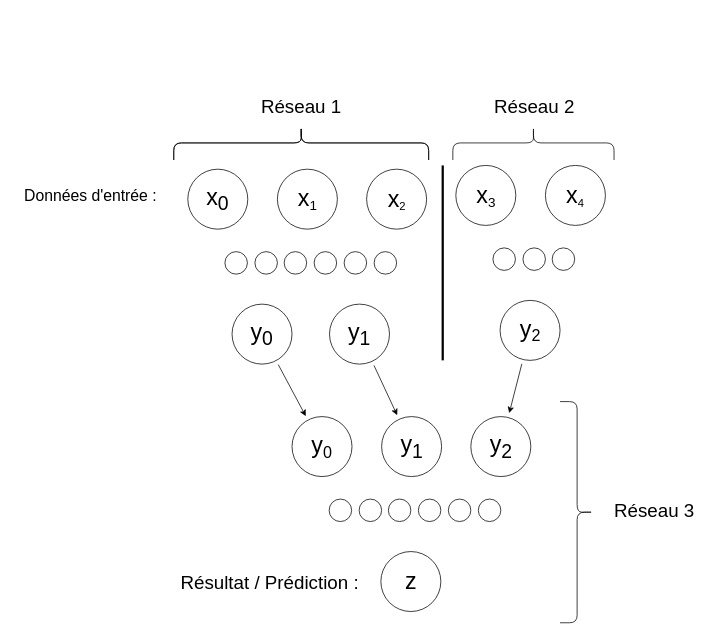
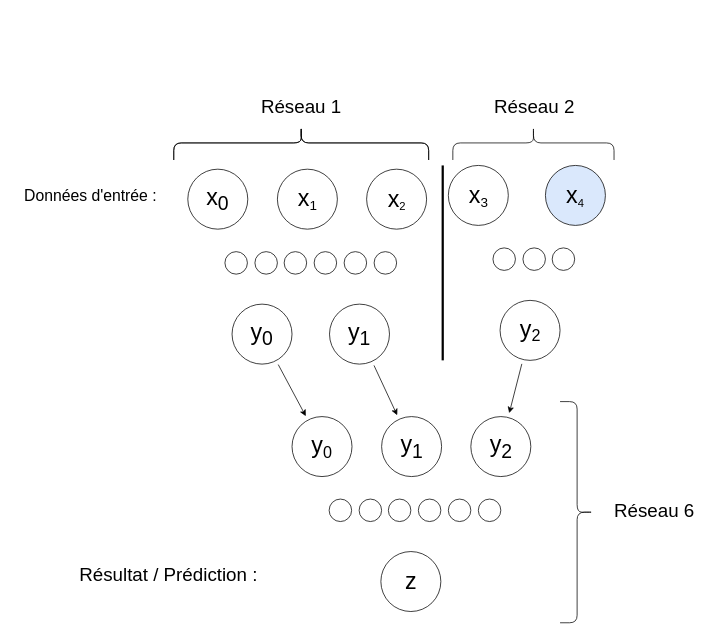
  <mxCell id="0" />
  <mxCell id="1" parent="0" />
  <mxCell id="2" value=" &lt;p style=&quot;font-size: 31px;&quot;&gt;x&lt;sub&gt;0&lt;/sub&gt;&lt;/p&gt;" style="ellipse;whiteSpace=wrap;html=1;aspect=fixed;" parent="1" vertex="1"><mxGeometry x="250" y="225" width="80" height="80" as="geometry" /></mxCell>
  <mxCell id="3" style="rounded=0;orthogonalLoop=1;jettySize=auto;html=1;targetPerimeterSpacing=6;sourcePerimeterSpacing=6;" parent="1" source="4" target="30" edge="1"><mxGeometry relative="1" as="geometry" /></mxCell>
  <mxCell id="4" value="&lt;font style=&quot;font-size: 31px;&quot;&gt;y&lt;sub&gt;1&lt;/sub&gt;&lt;/font&gt;" style="ellipse;whiteSpace=wrap;html=1;aspect=fixed;" parent="1" vertex="1"><mxGeometry x="439" y="405" width="80" height="80" as="geometry" /></mxCell>
  <mxCell id="5" style="rounded=0;orthogonalLoop=1;jettySize=auto;html=1;targetPerimeterSpacing=6;sourcePerimeterSpacing=6;" parent="1" source="6" target="22" edge="1"><mxGeometry relative="1" as="geometry" /></mxCell>
  <mxCell id="6" value="&lt;font style=&quot;font-size: 31px;&quot;&gt;y&lt;sub&gt;0&lt;/sub&gt;&lt;/font&gt;" style="ellipse;whiteSpace=wrap;html=1;aspect=fixed;" parent="1" vertex="1"><mxGeometry x="309" y="405" width="80" height="80" as="geometry" /></mxCell>
  <mxCell id="7" value="" style="ellipse;whiteSpace=wrap;html=1;aspect=fixed;" parent="1" vertex="1"><mxGeometry x="299.5" y="335" width="30" height="30" as="geometry" /></mxCell>
  <mxCell id="8" value="" style="ellipse;whiteSpace=wrap;html=1;aspect=fixed;" parent="1" vertex="1"><mxGeometry x="339.5" y="335" width="30" height="30" as="geometry" /></mxCell>
  <mxCell id="9" value="" style="ellipse;whiteSpace=wrap;html=1;aspect=fixed;" parent="1" vertex="1"><mxGeometry x="378.5" y="335" width="30" height="30" as="geometry" /></mxCell>
  <mxCell id="10" value="" style="ellipse;whiteSpace=wrap;html=1;aspect=fixed;" parent="1" vertex="1"><mxGeometry x="418.5" y="335" width="30" height="30" as="geometry" /></mxCell>
  <mxCell id="11" value="" style="ellipse;whiteSpace=wrap;html=1;aspect=fixed;" parent="1" vertex="1"><mxGeometry x="458.5" y="335" width="30" height="30" as="geometry" /></mxCell>
  <mxCell id="12" value="" style="ellipse;whiteSpace=wrap;html=1;aspect=fixed;" parent="1" vertex="1"><mxGeometry x="498.5" y="335" width="30" height="30" as="geometry" /></mxCell>
  <mxCell id="13" value=" &lt;p style=&quot;&quot;&gt;&lt;span style=&quot;font-size: 31px;&quot;&gt;x&lt;/span&gt;&lt;span style=&quot;font-size: 21.528px;&quot;&gt;&lt;sub&gt;1&lt;/sub&gt;&lt;/span&gt;&lt;/p&gt;" style="ellipse;whiteSpace=wrap;html=1;aspect=fixed;" parent="1" vertex="1"><mxGeometry x="369.5" y="225" width="80" height="80" as="geometry" /></mxCell>
  <mxCell id="14" value=" &lt;p style=&quot;&quot;&gt;&lt;span style=&quot;font-size: 31px;&quot;&gt;x&lt;/span&gt;&lt;span style=&quot;font-size: 17.94px;&quot;&gt;&lt;sub&gt;2&lt;/sub&gt;&lt;/span&gt;&lt;/p&gt;" style="ellipse;whiteSpace=wrap;html=1;aspect=fixed;" parent="1" vertex="1"><mxGeometry x="488.5" y="225" width="80" height="80" as="geometry" /></mxCell>
- <mxCell id="15" value=" &lt;p style=&quot;&quot;&gt;&lt;span style=&quot;font-size: 31px;&quot;&gt;x&lt;/span&gt;&lt;span style=&quot;font-size: 21.528px;&quot;&gt;&lt;sub&gt;3&lt;/sub&gt;&lt;/span&gt;&lt;/p&gt;" style="ellipse;whiteSpace=wrap;html=1;aspect=fixed;" parent="1" vertex="1"><mxGeometry x="607.5" y="220" width="80" height="80" as="geometry" /></mxCell>
+ <mxCell id="15" value=" &lt;p style=&quot;&quot;&gt;&lt;span style=&quot;font-size: 31px;&quot;&gt;x&lt;/span&gt;&lt;span style=&quot;font-size: 21.528px;&quot;&gt;&lt;sub&gt;3&lt;/sub&gt;&lt;/span&gt;&lt;/p&gt;" style="ellipse;whiteSpace=wrap;html=1;aspect=fixed;" parent="1" vertex="1"><mxGeometry x="597.5" y="220" width="80" height="80" as="geometry" /></mxCell>
  <mxCell id="16" style="rounded=0;orthogonalLoop=1;jettySize=auto;html=1;targetPerimeterSpacing=6;sourcePerimeterSpacing=6;" parent="1" source="17" target="31" edge="1"><mxGeometry relative="1" as="geometry" /></mxCell>
  <mxCell id="17" value="&lt;font style=&quot;font-size: 31px;&quot;&gt;y&lt;/font&gt;&lt;font style=&quot;font-size: 25.833px;&quot;&gt;&lt;sub&gt;2&lt;/sub&gt;&lt;/font&gt;" style="ellipse;whiteSpace=wrap;html=1;aspect=fixed;" parent="1" vertex="1"><mxGeometry x="666.5" y="400" width="80" height="80" as="geometry" /></mxCell>
  <mxCell id="18" value="" style="ellipse;whiteSpace=wrap;html=1;aspect=fixed;" parent="1" vertex="1"><mxGeometry x="657" y="330" width="30" height="30" as="geometry" /></mxCell>
  <mxCell id="19" value="" style="ellipse;whiteSpace=wrap;html=1;aspect=fixed;" parent="1" vertex="1"><mxGeometry x="697" y="330" width="30" height="30" as="geometry" /></mxCell>
  <mxCell id="20" value="" style="ellipse;whiteSpace=wrap;html=1;aspect=fixed;" parent="1" vertex="1"><mxGeometry x="736" y="330" width="30" height="30" as="geometry" /></mxCell>
- <mxCell id="21" value=" &lt;p style=&quot;&quot;&gt;&lt;span style=&quot;font-size: 31px;&quot;&gt;x&lt;/span&gt;&lt;span style=&quot;font-size: 17.94px;&quot;&gt;&lt;sub&gt;4&lt;/sub&gt;&lt;/span&gt;&lt;/p&gt;" style="ellipse;whiteSpace=wrap;html=1;aspect=fixed;" parent="1" vertex="1"><mxGeometry x="727" y="220" width="80" height="80" as="geometry" /></mxCell>
+ <mxCell id="21" value=" &lt;p style=&quot;&quot;&gt;&lt;span style=&quot;font-size: 31px;&quot;&gt;x&lt;/span&gt;&lt;span style=&quot;font-size: 17.94px;&quot;&gt;&lt;sub&gt;4&lt;/sub&gt;&lt;/span&gt;&lt;/p&gt;" style="ellipse;whiteSpace=wrap;html=1;aspect=fixed;fillColor=#dae8fc;" parent="1" vertex="1"><mxGeometry x="727" y="220" width="80" height="80" as="geometry" /></mxCell>
  <mxCell id="22" value=" &lt;p style=&quot;&quot;&gt;&lt;sub style=&quot;&quot;&gt;&lt;span style=&quot;font-size: 31px;&quot;&gt;y&lt;/span&gt;&lt;span style=&quot;font-size: 25.833px;&quot;&gt;&lt;sub&gt;0&lt;/sub&gt;&lt;/span&gt;&lt;/sub&gt;&lt;/p&gt;" style="ellipse;whiteSpace=wrap;html=1;aspect=fixed;" parent="1" vertex="1"><mxGeometry x="389" y="555" width="80" height="80" as="geometry" /></mxCell>
  <mxCell id="23" value="&lt;span style=&quot;font-size: 31px;&quot;&gt;z&lt;/span&gt;" style="ellipse;whiteSpace=wrap;html=1;aspect=fixed;" parent="1" vertex="1"><mxGeometry x="507.5" y="735" width="80" height="80" as="geometry" /></mxCell>
  <mxCell id="24" value="" style="ellipse;whiteSpace=wrap;html=1;aspect=fixed;" parent="1" vertex="1"><mxGeometry x="438.5" y="665" width="30" height="30" as="geometry" /></mxCell>
  <mxCell id="25" value="" style="ellipse;whiteSpace=wrap;html=1;aspect=fixed;" parent="1" vertex="1"><mxGeometry x="478.5" y="665" width="30" height="30" as="geometry" /></mxCell>
  <mxCell id="26" value="" style="ellipse;whiteSpace=wrap;html=1;aspect=fixed;" parent="1" vertex="1"><mxGeometry x="517.5" y="665" width="30" height="30" as="geometry" /></mxCell>
  <mxCell id="27" value="" style="ellipse;whiteSpace=wrap;html=1;aspect=fixed;" parent="1" vertex="1"><mxGeometry x="557.5" y="665" width="30" height="30" as="geometry" /></mxCell>
  <mxCell id="28" value="" style="ellipse;whiteSpace=wrap;html=1;aspect=fixed;" parent="1" vertex="1"><mxGeometry x="597.5" y="665" width="30" height="30" as="geometry" /></mxCell>
  <mxCell id="29" value="" style="ellipse;whiteSpace=wrap;html=1;aspect=fixed;" parent="1" vertex="1"><mxGeometry x="637.5" y="665" width="30" height="30" as="geometry" /></mxCell>
  <mxCell id="30" value=" &lt;p style=&quot;&quot;&gt;&lt;span style=&quot;font-size: 31px;&quot;&gt;y&lt;sub&gt;1&lt;/sub&gt;&lt;/span&gt;&lt;/p&gt;" style="ellipse;whiteSpace=wrap;html=1;aspect=fixed;" parent="1" vertex="1"><mxGeometry x="508.5" y="555" width="80" height="80" as="geometry" /></mxCell>
  <mxCell id="31" value=" &lt;p style=&quot;&quot;&gt;&lt;span style=&quot;font-size: 31px;&quot;&gt;y&lt;sub&gt;2&lt;/sub&gt;&lt;/span&gt;&lt;/p&gt;" style="ellipse;whiteSpace=wrap;html=1;aspect=fixed;" parent="1" vertex="1"><mxGeometry x="627.5" y="555" width="80" height="80" as="geometry" /></mxCell>
  <mxCell id="32" value="" style="endArrow=none;html=1;rounded=0;strokeWidth=3;" parent="1" edge="1"><mxGeometry width="50" height="50" relative="1" as="geometry"><mxPoint x="590" y="480" as="sourcePoint" /><mxPoint x="590" y="220" as="targetPoint" /></mxGeometry></mxCell>
  <mxCell id="33" value="" style="shape=curlyBracket;whiteSpace=wrap;html=1;rounded=1;labelPosition=left;verticalLabelPosition=middle;align=right;verticalAlign=middle;rotation=90;" parent="1" vertex="1"><mxGeometry x="378.5" y="20" width="45.5" height="340" as="geometry" /></mxCell>
  <mxCell id="34" value="&lt;font style=&quot;font-size: 25px;&quot;&gt;Réseau 1&lt;/font&gt;" style="text;html=1;align=center;verticalAlign=middle;resizable=0;points=[];autosize=1;strokeColor=none;fillColor=none;" parent="1" vertex="1"><mxGeometry x="336.25" y="120" width="130" height="40" as="geometry" /></mxCell>
  <mxCell id="35" value="" style="shape=curlyBracket;whiteSpace=wrap;html=1;rounded=1;labelPosition=left;verticalLabelPosition=middle;align=right;verticalAlign=middle;rotation=90;" parent="1" vertex="1"><mxGeometry x="378.5" y="20" width="45.5" height="340" as="geometry" /></mxCell>
  <mxCell id="36" value="&lt;font style=&quot;font-size: 25px;&quot;&gt;Réseau 2&lt;/font&gt;" style="text;html=1;align=center;verticalAlign=middle;resizable=0;points=[];autosize=1;strokeColor=none;fillColor=none;" parent="1" vertex="1"><mxGeometry x="647" y="120" width="130" height="40" as="geometry" /></mxCell>
  <mxCell id="37" value="" style="shape=curlyBracket;whiteSpace=wrap;html=1;rounded=1;labelPosition=left;verticalLabelPosition=middle;align=right;verticalAlign=middle;rotation=-180;" parent="1" vertex="1"><mxGeometry x="746.5" y="535" width="45.5" height="295" as="geometry" /></mxCell>
- <mxCell id="38" value="&lt;font style=&quot;font-size: 25px;&quot;&gt;Réseau 3&lt;/font&gt;" style="text;html=1;align=center;verticalAlign=middle;resizable=0;points=[];autosize=1;strokeColor=none;fillColor=none;" parent="1" vertex="1"><mxGeometry x="807" y="660" width="130" height="40" as="geometry" /></mxCell>
+ <mxCell id="38" value="&lt;font style=&quot;font-size: 25px;&quot;&gt;Réseau 6&lt;/font&gt;" style="text;html=1;align=center;verticalAlign=middle;resizable=0;points=[];autosize=1;strokeColor=none;fillColor=none;" parent="1" vertex="1"><mxGeometry x="807" y="660" width="130" height="40" as="geometry" /></mxCell>
  <mxCell id="39" value="" style="shape=curlyBracket;whiteSpace=wrap;html=1;rounded=1;labelPosition=left;verticalLabelPosition=middle;align=right;verticalAlign=middle;rotation=90;" parent="1" vertex="1"><mxGeometry x="688.25" y="82.5" width="45.5" height="215" as="geometry" /></mxCell>
- <mxCell id="40" value="&lt;font style=&quot;font-size: 25px;&quot;&gt;Résultat / Prédiction :&lt;/font&gt;" style="text;html=1;align=center;verticalAlign=middle;resizable=0;points=[];autosize=1;strokeColor=none;fillColor=none;" parent="1" vertex="1"><mxGeometry x="228.5" y="755" width="260" height="40" as="geometry" /></mxCell>
+ <mxCell id="40" value="&lt;font style=&quot;font-size: 25px;&quot;&gt;Résultat / Prédiction :&lt;/font&gt;" style="text;html=1;align=center;verticalAlign=middle;resizable=0;points=[];autosize=1;strokeColor=none;fillColor=none;" parent="1" vertex="1"><mxGeometry x="93.5" y="745" width="260" height="40" as="geometry" /></mxCell>
  <mxCell id="41" value="&lt;font style=&quot;font-size: 21px;&quot;&gt;Données d'entrée :&lt;/font&gt;" style="text;html=1;align=center;verticalAlign=middle;resizable=0;points=[];autosize=1;strokeColor=none;fillColor=none;" parent="1" vertex="1"><mxGeometry x="20" y="240" width="200" height="40" as="geometry" /></mxCell>
